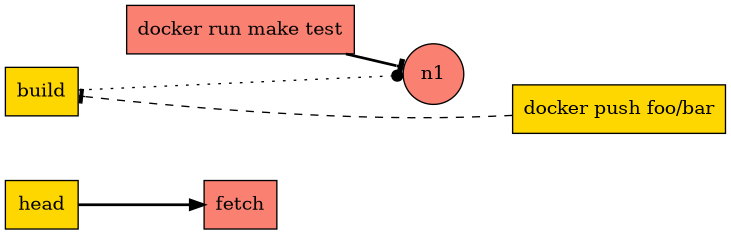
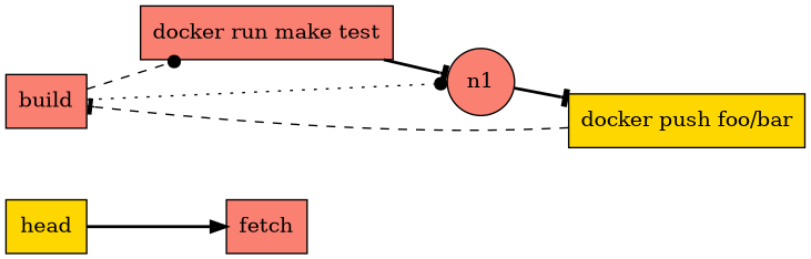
  digraph {
    rankdir=LR
    node [fillcolor=salmon shape=box style=filled]
    edge [arrowhead=tee style=bold]
    n5 [fillcolor=gold label=head]
    n4 [label=fetch]
-   n3 [fillcolor=gold label=build]
+   n3 [label=build]
    n2 [label="docker run make test"]
    n1 [shape=circle]
    n0 [fillcolor=gold label="docker push foo/bar"]
    n5 -> n4 [arrowhead=normal]
+   n3 -> n2 [arrowhead=dot style=dashed]
    n3 -> n1 [arrowhead=dot style=dotted]
    n2 -> n1
+   n1 -> n0
    n0 -> n3 [style=dashed]
  }
